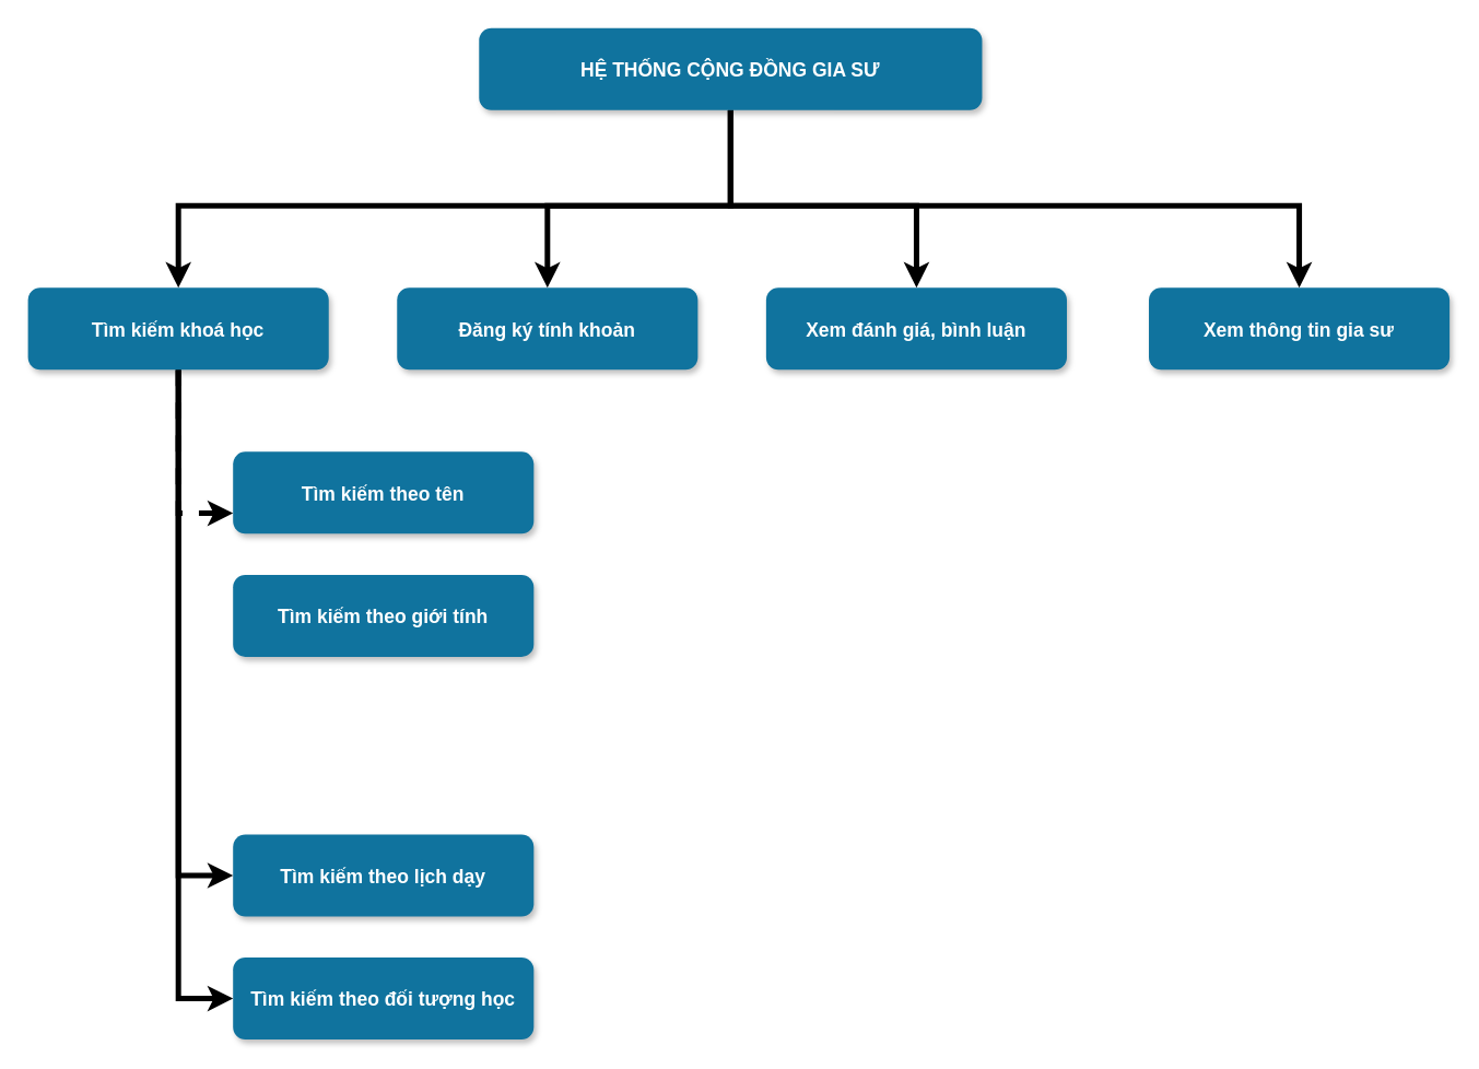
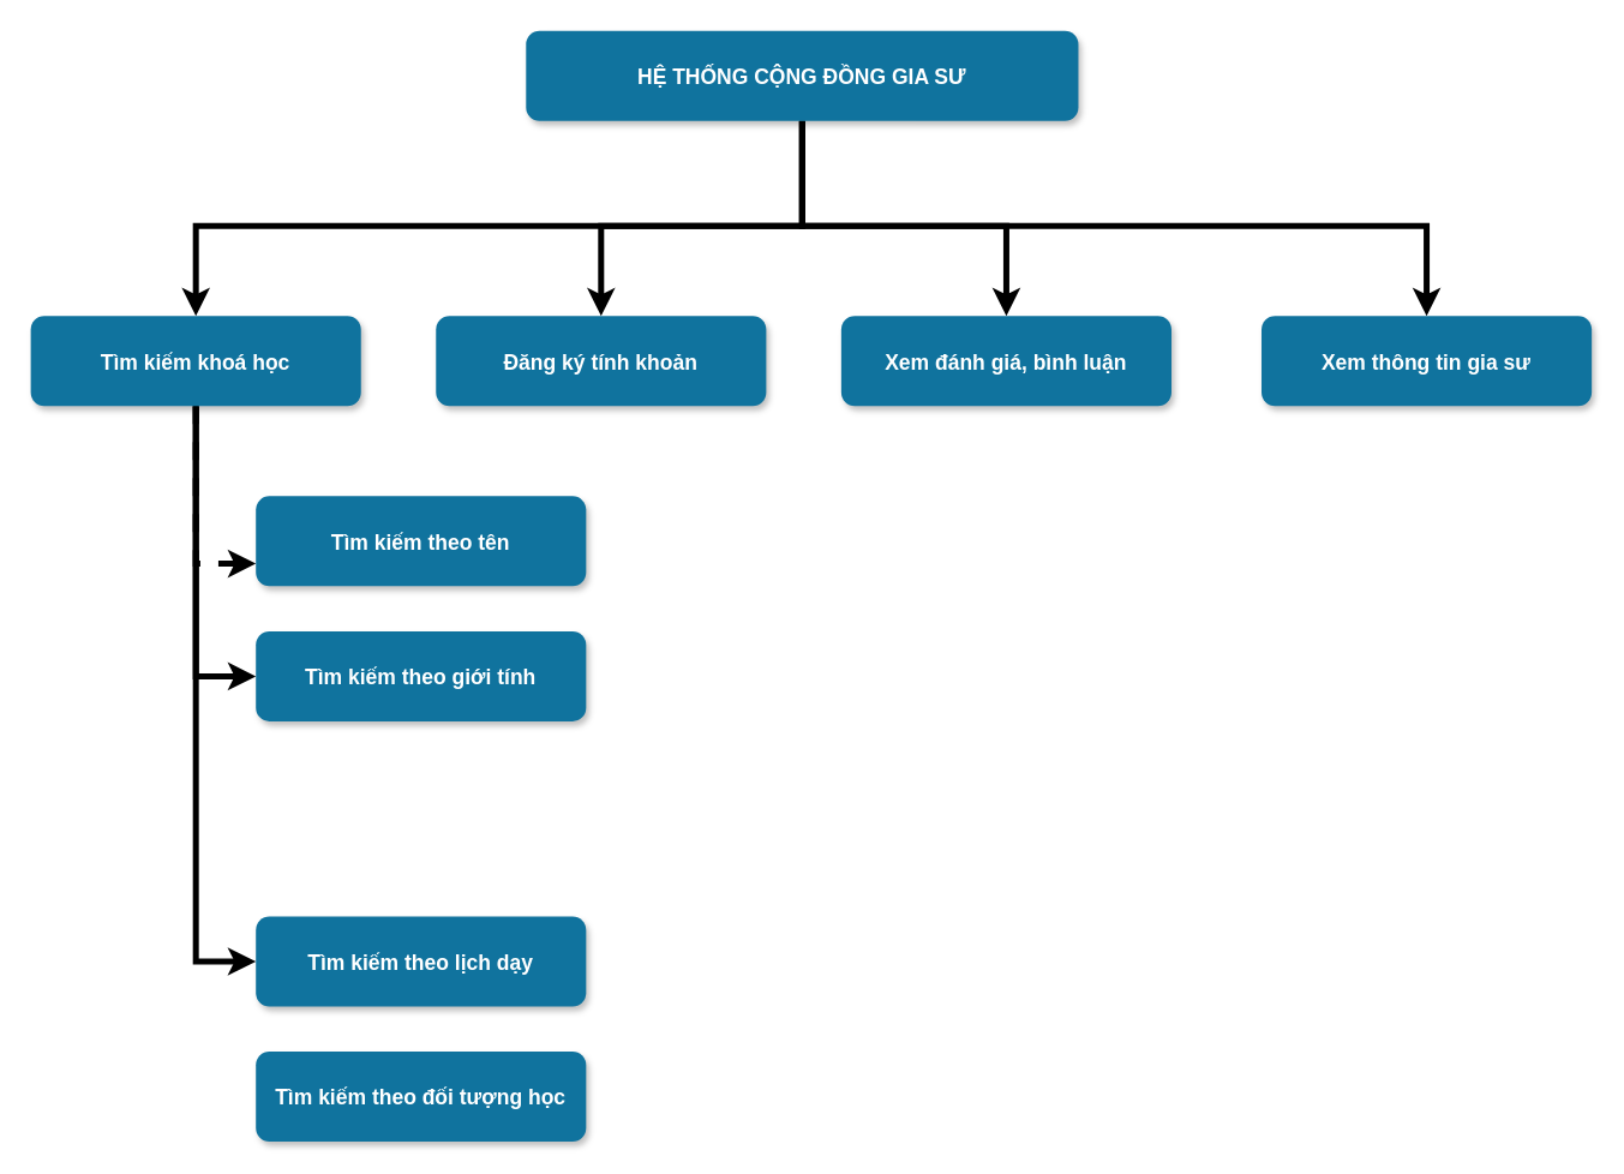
  <mxCell id="0" />
  <mxCell id="1" parent="0" />
  <mxCell id="2" style="edgeStyle=orthogonalEdgeStyle;rounded=0;orthogonalLoop=1;jettySize=auto;html=1;strokeWidth=4;" edge="1" parent="1" source="6" target="12"><mxGeometry relative="1" as="geometry"><Array as="points"><mxPoint x="534" y="150" /><mxPoint x="130" y="150" /></Array></mxGeometry></mxCell>
  <mxCell id="3" style="edgeStyle=orthogonalEdgeStyle;rounded=0;orthogonalLoop=1;jettySize=auto;html=1;strokeWidth=4;" edge="1" parent="1" source="6" target="13"><mxGeometry relative="1" as="geometry"><Array as="points"><mxPoint x="534" y="150" /><mxPoint x="670" y="150" /></Array></mxGeometry></mxCell>
  <mxCell id="4" style="edgeStyle=orthogonalEdgeStyle;rounded=0;orthogonalLoop=1;jettySize=auto;html=1;strokeColor=#000000;strokeWidth=4;" edge="1" parent="1" source="6" target="14"><mxGeometry relative="1" as="geometry"><Array as="points"><mxPoint x="534" y="150" /><mxPoint x="950" y="150" /></Array></mxGeometry></mxCell>
  <mxCell id="5" style="edgeStyle=orthogonalEdgeStyle;rounded=0;orthogonalLoop=1;jettySize=auto;html=1;entryX=0.5;entryY=0;entryDx=0;entryDy=0;strokeColor=#000000;strokeWidth=4;" edge="1" parent="1" source="6" target="7"><mxGeometry relative="1" as="geometry"><Array as="points"><mxPoint x="534" y="150" /><mxPoint x="400" y="150" /></Array></mxGeometry></mxCell>
  <mxCell id="6" value="HỆ THỐNG CỘNG ĐỒNG GIA SƯ" style="rounded=1;fillColor=#10739E;strokeColor=none;shadow=1;gradientColor=none;fontStyle=1;fontColor=#FFFFFF;fontSize=14;" parent="1" vertex="1"><mxGeometry x="350" y="20" width="368" height="60" as="geometry" /></mxCell>
  <mxCell id="7" value="Đăng ký tính khoản" style="rounded=1;fillColor=#10739E;strokeColor=none;shadow=1;gradientColor=none;fontStyle=1;fontColor=#FFFFFF;fontSize=14;" parent="1" vertex="1"><mxGeometry x="290" y="210" width="220" height="60" as="geometry" /></mxCell>
  <mxCell id="8" style="edgeStyle=orthogonalEdgeStyle;rounded=0;orthogonalLoop=1;jettySize=auto;html=1;entryX=0;entryY=0.75;entryDx=0;entryDy=0;strokeColor=#000000;strokeWidth=4;dashed=1;" edge="1" parent="1" source="12" target="15"><mxGeometry relative="1" as="geometry"><Array as="points"><mxPoint x="130" y="375" /></Array></mxGeometry></mxCell>
+ <mxCell id="9" style="edgeStyle=orthogonalEdgeStyle;rounded=0;orthogonalLoop=1;jettySize=auto;html=1;entryX=0;entryY=0.5;entryDx=0;entryDy=0;strokeColor=#000000;strokeWidth=4;" edge="1" parent="1" source="12" target="16"><mxGeometry relative="1" as="geometry" /></mxCell>
  <mxCell id="10" style="edgeStyle=orthogonalEdgeStyle;rounded=0;orthogonalLoop=1;jettySize=auto;html=1;entryX=0;entryY=0.5;entryDx=0;entryDy=0;strokeColor=#000000;strokeWidth=4;" edge="1" parent="1" source="12" target="17"><mxGeometry relative="1" as="geometry" /></mxCell>
- <mxCell id="11" style="edgeStyle=orthogonalEdgeStyle;rounded=0;orthogonalLoop=1;jettySize=auto;html=1;entryX=0;entryY=0.5;entryDx=0;entryDy=0;strokeColor=#000000;strokeWidth=4;" edge="1" parent="1" source="12" target="18"><mxGeometry relative="1" as="geometry" /></mxCell>
  <mxCell id="12" value="Tìm kiếm khoá học" style="rounded=1;fillColor=#10739E;strokeColor=none;shadow=1;gradientColor=none;fontStyle=1;fontColor=#FFFFFF;fontSize=14;" vertex="1" parent="1"><mxGeometry x="20" y="210" width="220" height="60" as="geometry" /></mxCell>
  <mxCell id="13" value="Xem đánh giá, bình luận" style="rounded=1;fillColor=#10739E;strokeColor=none;shadow=1;gradientColor=none;fontStyle=1;fontColor=#FFFFFF;fontSize=14;" vertex="1" parent="1"><mxGeometry x="560" y="210" width="220" height="60" as="geometry" /></mxCell>
  <mxCell id="14" value="Xem thông tin gia sư" style="rounded=1;fillColor=#10739E;strokeColor=none;shadow=1;gradientColor=none;fontStyle=1;fontColor=#FFFFFF;fontSize=14;" vertex="1" parent="1"><mxGeometry x="840" y="210" width="220" height="60" as="geometry" /></mxCell>
  <mxCell id="15" value="Tìm kiếm theo tên" style="rounded=1;fillColor=#10739E;strokeColor=none;shadow=1;gradientColor=none;fontStyle=1;fontColor=#FFFFFF;fontSize=14;" vertex="1" parent="1"><mxGeometry x="170" y="330" width="220" height="60" as="geometry" /></mxCell>
  <mxCell id="16" value="Tìm kiếm theo giới tính" style="rounded=1;fillColor=#10739E;strokeColor=none;shadow=1;gradientColor=none;fontStyle=1;fontColor=#FFFFFF;fontSize=14;" vertex="1" parent="1"><mxGeometry x="170" y="420" width="220" height="60" as="geometry" /></mxCell>
  <mxCell id="17" value="Tìm kiếm theo lịch dạy" style="rounded=1;fillColor=#10739E;strokeColor=none;shadow=1;gradientColor=none;fontStyle=1;fontColor=#FFFFFF;fontSize=14;" vertex="1" parent="1"><mxGeometry x="170" y="610" width="220" height="60" as="geometry" /></mxCell>
  <mxCell id="18" value="Tìm kiếm theo đối tượng học" style="rounded=1;fillColor=#10739E;strokeColor=none;shadow=1;gradientColor=none;fontStyle=1;fontColor=#FFFFFF;fontSize=14;" vertex="1" parent="1"><mxGeometry x="170" y="700" width="220" height="60" as="geometry" /></mxCell>
